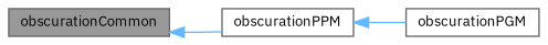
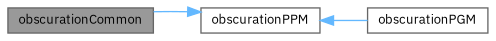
  digraph {
    fontname="IBM Plex Sans"
    rankdir=LR
    node [color=gray40 fillcolor=white fontname="IBM Plex Sans" fontsize=10 shape=box style=filled]
    edge [color=steelblue1 dir=back fontname="IBM Plex Sans" fontsize=10 labelfontname=Helvetica labelfontsize=10 style=solid]
    n1 [fillcolor=grey60 fontcolor=black height=0.2 label=obscurationCommon width=0.4]
    n2 [height=0.2 label=obscurationPPM width=0.4]
    n3 [height=0.2 label=obscurationPGM width=0.4]
-   n1 -> n2
+   n2 -> n1
    n2 -> n3
  }
